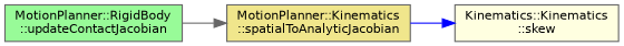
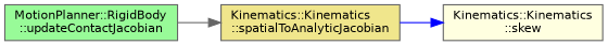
  digraph {
    rankdir=LR
    node [color=grey40 fontname=Helvetica fontsize=10 shape=box style=filled]
    edge [fontname=Helvetica fontsize=10 labelfontname=Helvetica labelfontsize=10 style=solid]
    n1 [color=gray40 fillcolor=palegreen fontcolor=black height=0.2 label="MotionPlanner::RigidBody\l::updateContactJacobian" width=0.4]
-   n2 [fillcolor=khaki height=0.2 label="MotionPlanner::Kinematics\l::spatialToAnalyticJacobian" width=0.4]
+   n2 [fillcolor=khaki height=0.2 label="Kinematics::Kinematics\l::spatialToAnalyticJacobian" width=0.4]
    n3 [fillcolor=lightyellow height=0.2 label="Kinematics::Kinematics\l::skew" width=0.4]
    n1 -> n2 [color=gray40]
    n2 -> n3 [color=blue]
  }
